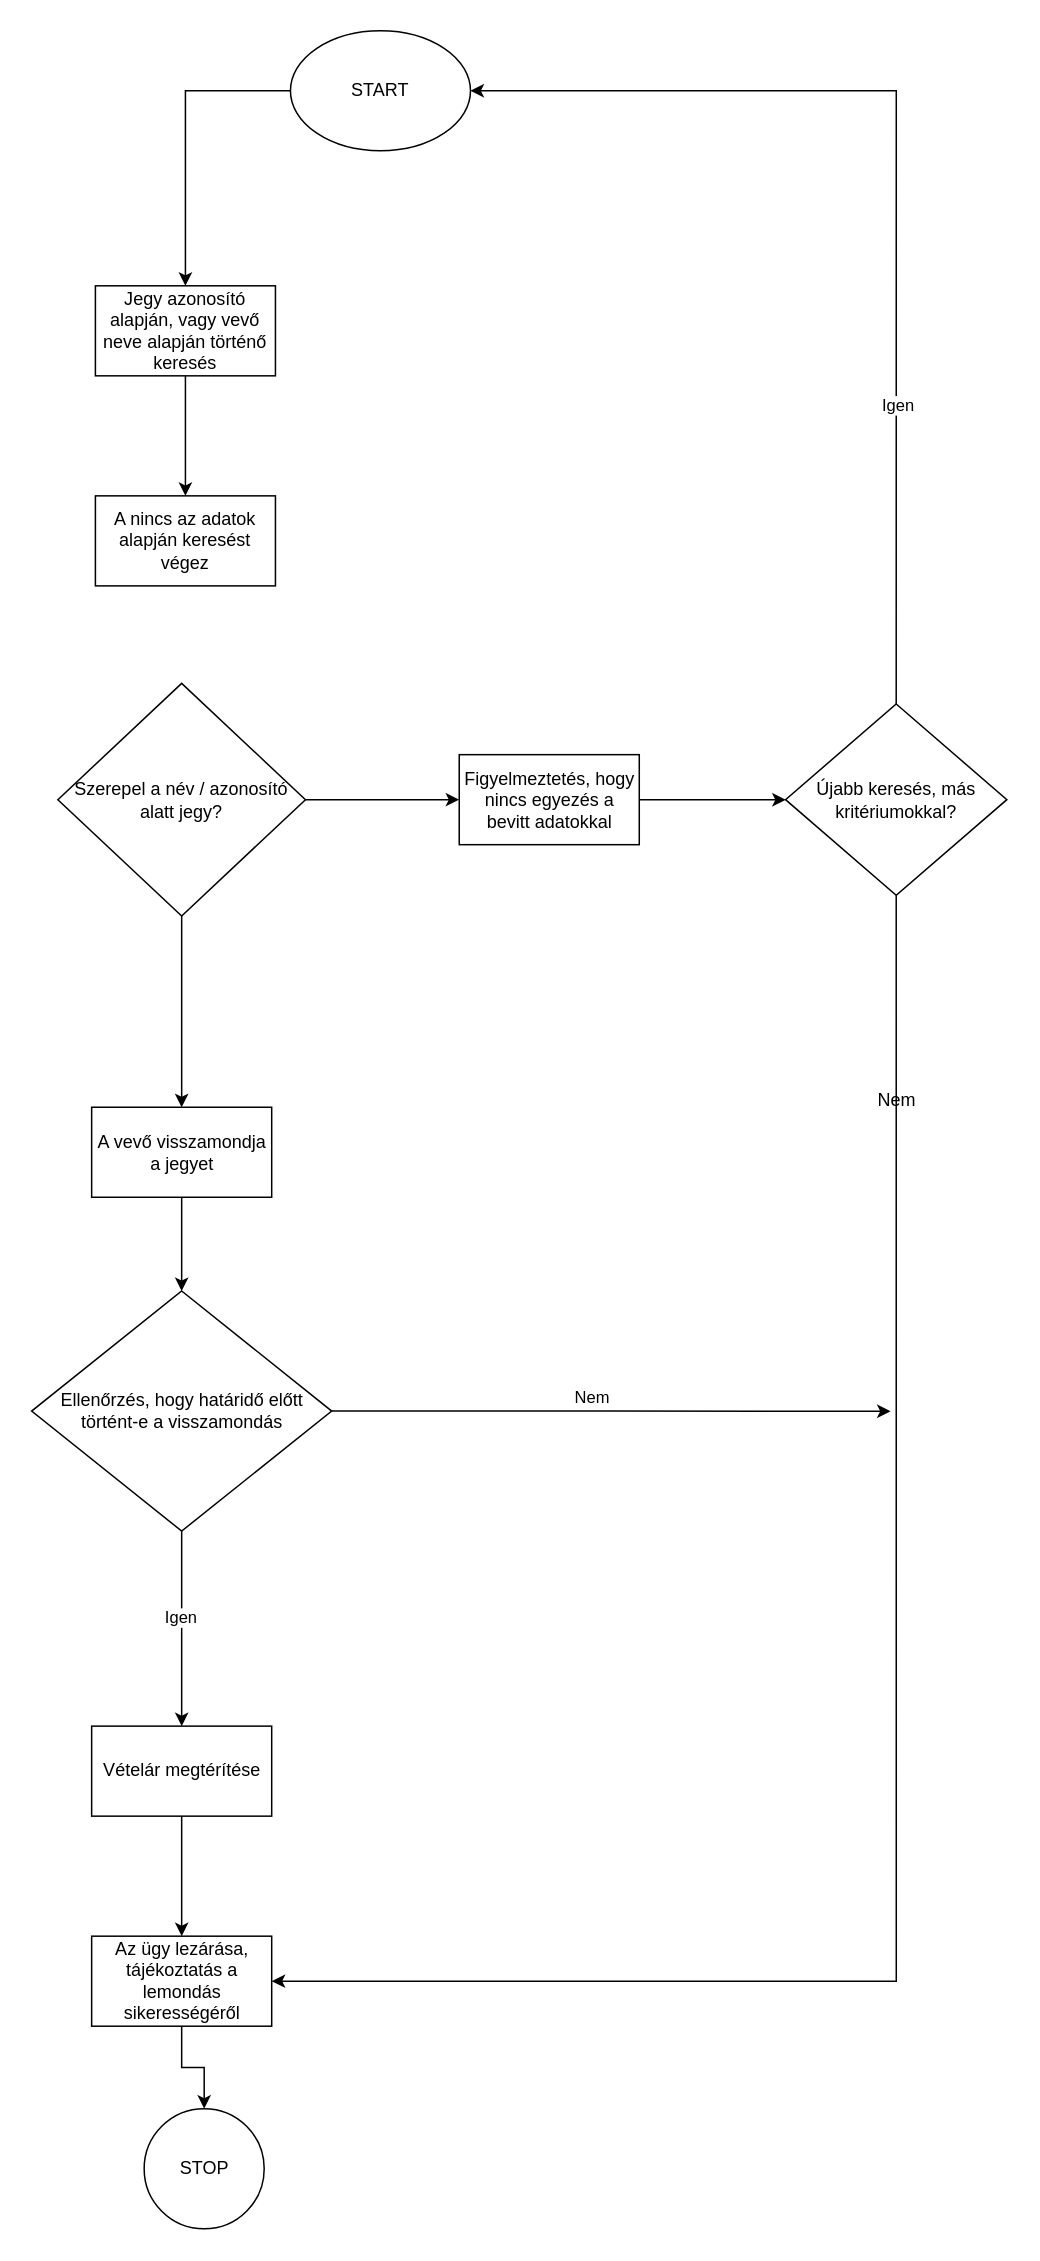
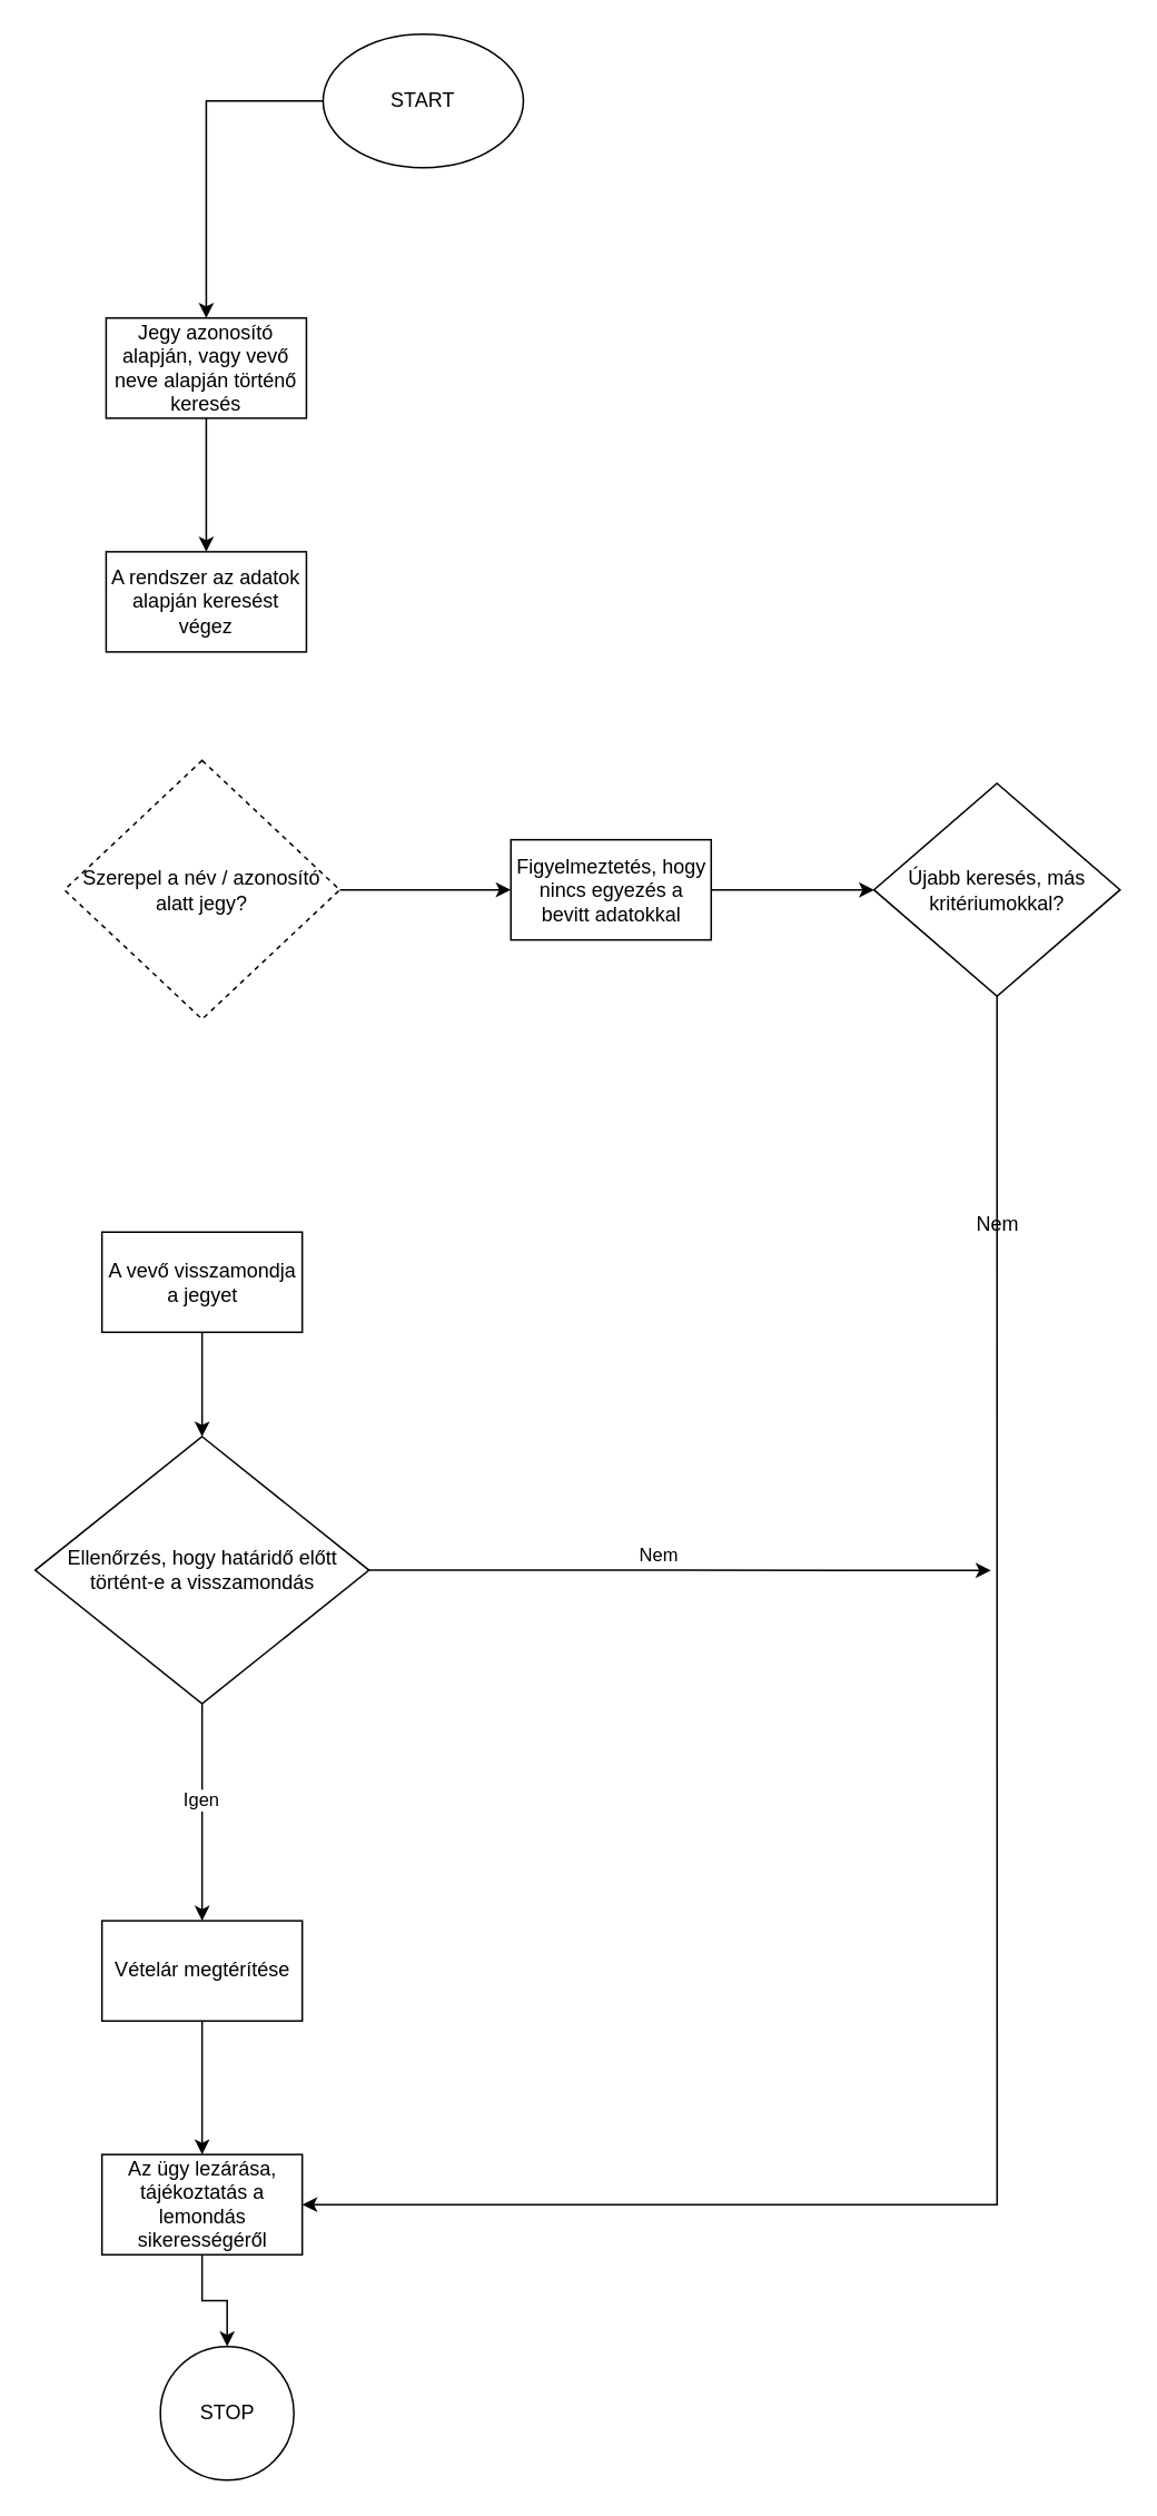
  <mxCell id="0" />
  <mxCell id="1" parent="0" />
  <mxCell id="2" value="" style="edgeStyle=orthogonalEdgeStyle;rounded=0;orthogonalLoop=1;jettySize=auto;html=1;" edge="1" parent="1" source="3" target="5"><mxGeometry relative="1" as="geometry" /></mxCell>
  <mxCell id="3" value="START" style="ellipse;whiteSpace=wrap;html=1;" vertex="1" parent="1"><mxGeometry x="193" y="20" width="120" height="80" as="geometry" /></mxCell>
  <mxCell id="4" value="" style="edgeStyle=orthogonalEdgeStyle;rounded=0;orthogonalLoop=1;jettySize=auto;html=1;" edge="1" parent="1" source="5" target="6"><mxGeometry relative="1" as="geometry" /></mxCell>
  <mxCell id="5" value="Jegy azonosító alapján, vagy vevő neve alapján történő keresés" style="whiteSpace=wrap;html=1;" vertex="1" parent="1"><mxGeometry x="63" y="190" width="120" height="60" as="geometry" /></mxCell>
- <mxCell id="6" value="A nincs az adatok alapján keresést végez" style="whiteSpace=wrap;html=1;" vertex="1" parent="1"><mxGeometry x="63" y="330" width="120" height="60" as="geometry" /></mxCell>
+ <mxCell id="6" value="A rendszer az adatok alapján keresést végez" style="whiteSpace=wrap;html=1;" vertex="1" parent="1"><mxGeometry x="63" y="330" width="120" height="60" as="geometry" /></mxCell>
  <mxCell id="7" value="" style="edgeStyle=orthogonalEdgeStyle;rounded=0;orthogonalLoop=1;jettySize=auto;html=1;" edge="1" parent="1" source="9" target="11"><mxGeometry relative="1" as="geometry" /></mxCell>
- <mxCell id="8" value="" style="edgeStyle=orthogonalEdgeStyle;rounded=0;orthogonalLoop=1;jettySize=auto;html=1;" edge="1" parent="1" source="9" target="17"><mxGeometry relative="1" as="geometry" /></mxCell>
- <mxCell id="9" value="Szerepel a név / azonosító alatt jegy?" style="rhombus;whiteSpace=wrap;html=1;" vertex="1" parent="1"><mxGeometry x="38" y="455" width="165" height="155" as="geometry" /></mxCell>
+ <mxCell id="9" value="Szerepel a név / azonosító alatt jegy?" style="rhombus;whiteSpace=wrap;html=1;dashed=1;" vertex="1" parent="1"><mxGeometry x="38" y="455" width="165" height="155" as="geometry" /></mxCell>
  <mxCell id="10" value="" style="edgeStyle=orthogonalEdgeStyle;rounded=0;orthogonalLoop=1;jettySize=auto;html=1;" edge="1" parent="1" source="11" target="15"><mxGeometry relative="1" as="geometry" /></mxCell>
  <mxCell id="11" value="Figyelmeztetés, hogy nincs egyezés a bevitt adatokkal" style="whiteSpace=wrap;html=1;" vertex="1" parent="1"><mxGeometry x="305.5" y="502.5" width="120" height="60" as="geometry" /></mxCell>
- <mxCell id="12" style="edgeStyle=orthogonalEdgeStyle;rounded=0;orthogonalLoop=1;jettySize=auto;html=1;exitX=0.5;exitY=0;exitDx=0;exitDy=0;entryX=1;entryY=0.5;entryDx=0;entryDy=0;" edge="1" parent="1" source="15" target="3"><mxGeometry relative="1" as="geometry" /></mxCell>
- <mxCell id="13" value="Igen" style="edgeLabel;html=1;align=center;verticalAlign=middle;resizable=0;points=[];" vertex="1" connectable="0" parent="12"><mxGeometry x="-0.426" y="-1" relative="1" as="geometry"><mxPoint as="offset" /></mxGeometry></mxCell>
  <mxCell id="14" style="edgeStyle=orthogonalEdgeStyle;rounded=0;orthogonalLoop=1;jettySize=auto;html=1;exitX=0.5;exitY=1;exitDx=0;exitDy=0;entryX=1;entryY=0.5;entryDx=0;entryDy=0;" edge="1" parent="1" source="15" target="26"><mxGeometry relative="1" as="geometry" /></mxCell>
  <mxCell id="15" value="Újabb keresés, más kritériumokkal?" style="rhombus;whiteSpace=wrap;html=1;" vertex="1" parent="1"><mxGeometry x="523" y="468.75" width="147.5" height="127.5" as="geometry" /></mxCell>
  <mxCell id="16" value="" style="edgeStyle=orthogonalEdgeStyle;rounded=0;orthogonalLoop=1;jettySize=auto;html=1;" edge="1" parent="1" source="17" target="22"><mxGeometry relative="1" as="geometry" /></mxCell>
  <mxCell id="17" value="A vevő visszamondja a jegyet" style="whiteSpace=wrap;html=1;" vertex="1" parent="1"><mxGeometry x="60.5" y="737.5" width="120" height="60" as="geometry" /></mxCell>
  <mxCell id="18" value="" style="edgeStyle=orthogonalEdgeStyle;rounded=0;orthogonalLoop=1;jettySize=auto;html=1;" edge="1" parent="1" source="22" target="24"><mxGeometry relative="1" as="geometry" /></mxCell>
  <mxCell id="19" value="Igen" style="edgeLabel;html=1;align=center;verticalAlign=middle;resizable=0;points=[];" vertex="1" connectable="0" parent="18"><mxGeometry x="-0.141" y="-1" relative="1" as="geometry"><mxPoint y="1" as="offset" /></mxGeometry></mxCell>
  <mxCell id="20" style="edgeStyle=orthogonalEdgeStyle;rounded=0;orthogonalLoop=1;jettySize=auto;html=1;exitX=1;exitY=0.5;exitDx=0;exitDy=0;" edge="1" parent="1" source="22"><mxGeometry relative="1" as="geometry"><mxPoint x="593" y="940.118" as="targetPoint" /></mxGeometry></mxCell>
  <mxCell id="21" value="Nem" style="edgeLabel;html=1;align=center;verticalAlign=middle;resizable=0;points=[];" vertex="1" connectable="0" parent="20"><mxGeometry x="-0.443" y="1" relative="1" as="geometry"><mxPoint x="69" y="-9" as="offset" /></mxGeometry></mxCell>
  <mxCell id="22" value="Ellenőrzés, hogy határidő előtt történt-e a visszamondás" style="rhombus;whiteSpace=wrap;html=1;" vertex="1" parent="1"><mxGeometry x="20.5" y="860" width="200" height="160" as="geometry" /></mxCell>
  <mxCell id="23" value="" style="edgeStyle=orthogonalEdgeStyle;rounded=0;orthogonalLoop=1;jettySize=auto;html=1;" edge="1" parent="1" source="24" target="26"><mxGeometry relative="1" as="geometry" /></mxCell>
  <mxCell id="24" value="Vételár megtérítése" style="whiteSpace=wrap;html=1;" vertex="1" parent="1"><mxGeometry x="60.5" y="1150" width="120" height="60" as="geometry" /></mxCell>
  <mxCell id="25" value="" style="edgeStyle=orthogonalEdgeStyle;rounded=0;orthogonalLoop=1;jettySize=auto;html=1;" edge="1" parent="1" source="26" target="27"><mxGeometry relative="1" as="geometry" /></mxCell>
  <mxCell id="26" value="Az ügy lezárása, tájékoztatás a lemondás sikerességéről" style="whiteSpace=wrap;html=1;" vertex="1" parent="1"><mxGeometry x="60.5" y="1290" width="120" height="60" as="geometry" /></mxCell>
  <mxCell id="27" value="STOP" style="ellipse;whiteSpace=wrap;html=1;" vertex="1" parent="1"><mxGeometry x="95.5" y="1405" width="80" height="80" as="geometry" /></mxCell>
  <mxCell id="28" value="Nem" style="text;html=1;align=center;verticalAlign=middle;resizable=0;points=[];autosize=1;strokeColor=none;fillColor=none;" vertex="1" parent="1"><mxGeometry x="571.75" y="718" width="50" height="30" as="geometry" /></mxCell>
